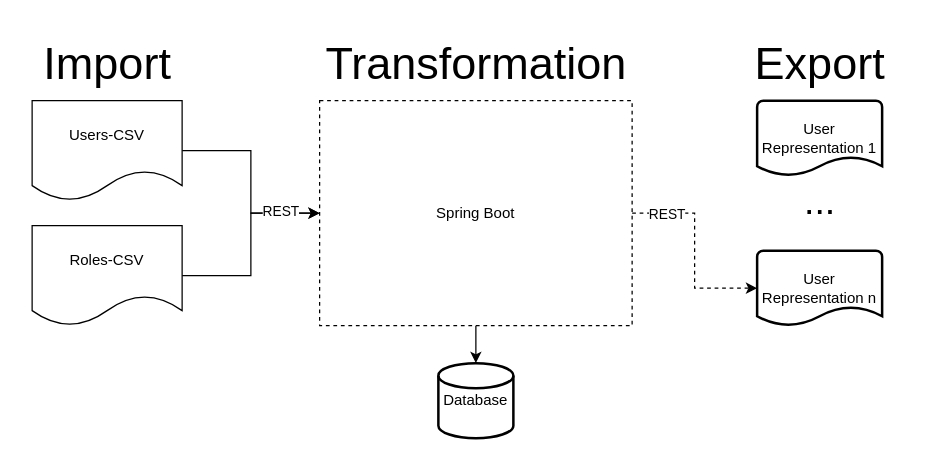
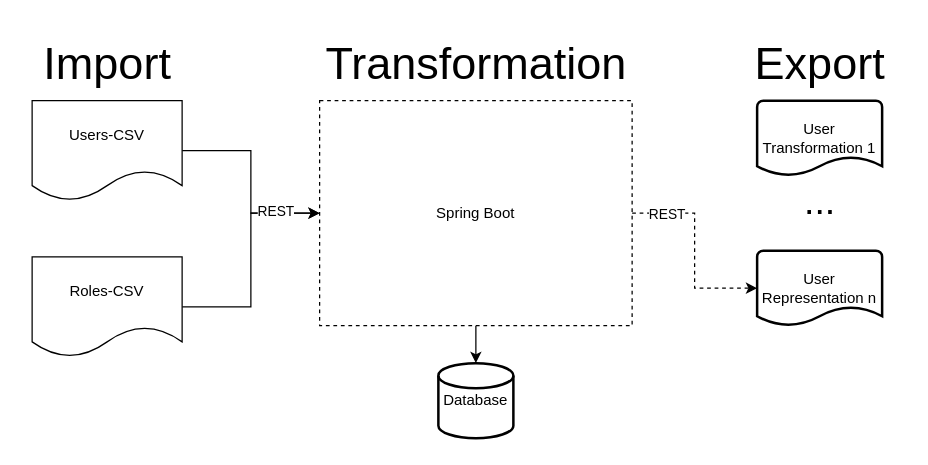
  <mxCell id="0" />
  <mxCell id="1" parent="0" />
  <mxCell id="2" style="edgeStyle=orthogonalEdgeStyle;rounded=0;orthogonalLoop=1;jettySize=auto;html=1;exitX=1;exitY=0.5;exitDx=0;exitDy=0;entryX=0;entryY=0.5;entryDx=0;entryDy=0;" parent="1" source="3" target="7" edge="1"><mxGeometry relative="1" as="geometry" /></mxCell>
  <mxCell id="3" value="Users-CSV" style="shape=document;whiteSpace=wrap;html=1;boundedLbl=1;" parent="1" vertex="1"><mxGeometry x="25" y="80" width="120" height="80" as="geometry" /></mxCell>
  <mxCell id="4" style="edgeStyle=orthogonalEdgeStyle;rounded=0;orthogonalLoop=1;jettySize=auto;html=1;exitX=1;exitY=0.5;exitDx=0;exitDy=0;entryX=0;entryY=0.5;entryDx=0;entryDy=0;" parent="1" source="6" target="7" edge="1"><mxGeometry relative="1" as="geometry" /></mxCell>
  <mxCell id="5" value="REST" style="edgeLabel;html=1;align=center;verticalAlign=middle;resizable=0;points=[];" vertex="1" connectable="0" parent="4"><mxGeometry x="0.606" y="2" relative="1" as="geometry"><mxPoint as="offset" /></mxGeometry></mxCell>
- <mxCell id="6" value="Roles-CSV" style="shape=document;whiteSpace=wrap;html=1;boundedLbl=1;" parent="1" vertex="1"><mxGeometry x="25" y="180" width="120" height="80" as="geometry" /></mxCell>
+ <mxCell id="6" value="Roles-CSV" style="shape=document;whiteSpace=wrap;html=1;boundedLbl=1;" parent="1" vertex="1"><mxGeometry x="25" y="205" width="120" height="80" as="geometry" /></mxCell>
  <mxCell id="7" value="Spring Boot" style="rounded=0;whiteSpace=wrap;html=1;dashed=1;" parent="1" vertex="1"><mxGeometry x="255" y="80" width="250" height="180" as="geometry" /></mxCell>
  <mxCell id="8" value="Database" style="strokeWidth=2;html=1;shape=mxgraph.flowchart.database;whiteSpace=wrap;" parent="1" vertex="1"><mxGeometry x="350" y="290" width="60" height="60" as="geometry" /></mxCell>
  <mxCell id="9" style="edgeStyle=orthogonalEdgeStyle;rounded=0;orthogonalLoop=1;jettySize=auto;html=1;exitX=0.5;exitY=1;exitDx=0;exitDy=0;entryX=0.5;entryY=0;entryDx=0;entryDy=0;entryPerimeter=0;" edge="1" parent="1" source="7" target="8"><mxGeometry relative="1" as="geometry" /></mxCell>
- <mxCell id="10" value="User Representation 1" style="strokeWidth=2;html=1;shape=mxgraph.flowchart.document2;whiteSpace=wrap;size=0.25;" vertex="1" parent="1"><mxGeometry x="605" y="80" width="100" height="60" as="geometry" /></mxCell>
+ <mxCell id="10" value="User Transformation 1" style="strokeWidth=2;html=1;shape=mxgraph.flowchart.document2;whiteSpace=wrap;size=0.25;" vertex="1" parent="1"><mxGeometry x="605" y="80" width="100" height="60" as="geometry" /></mxCell>
  <mxCell id="11" value="User Representation n" style="strokeWidth=2;html=1;shape=mxgraph.flowchart.document2;whiteSpace=wrap;size=0.25;" vertex="1" parent="1"><mxGeometry x="605" y="200" width="100" height="60" as="geometry" /></mxCell>
  <mxCell id="12" value="..." style="text;html=1;align=center;verticalAlign=middle;resizable=0;points=[];autosize=1;strokeColor=none;fillColor=none;fontSize=30;" vertex="1" parent="1"><mxGeometry x="630" y="135" width="50" height="50" as="geometry" /></mxCell>
  <mxCell id="13" value="Import" style="text;html=1;align=center;verticalAlign=middle;resizable=0;points=[];autosize=1;strokeColor=none;fillColor=none;fontSize=36;" vertex="1" parent="1"><mxGeometry x="20" width="130" height="60" as="geometry" y="20" /></mxCell>
  <mxCell id="14" value="Transformation" style="text;html=1;align=center;verticalAlign=middle;resizable=0;points=[];autosize=1;strokeColor=none;fillColor=none;fontSize=36;" vertex="1" parent="1"><mxGeometry x="250" width="260" height="60" as="geometry" y="20" /></mxCell>
  <mxCell id="15" value="Export" style="text;html=1;align=center;verticalAlign=middle;resizable=0;points=[];autosize=1;strokeColor=none;fillColor=none;fontSize=36;" vertex="1" parent="1"><mxGeometry x="590" width="130" height="60" as="geometry" y="20" /></mxCell>
  <mxCell id="16" style="edgeStyle=orthogonalEdgeStyle;rounded=0;orthogonalLoop=1;jettySize=auto;html=1;exitX=1;exitY=0.5;exitDx=0;exitDy=0;entryX=0;entryY=0.5;entryDx=0;entryDy=0;entryPerimeter=0;dashed=1;" edge="1" parent="1" source="7" target="11"><mxGeometry relative="1" as="geometry" /></mxCell>
  <mxCell id="17" value="REST" style="edgeLabel;html=1;align=center;verticalAlign=middle;resizable=0;points=[];" vertex="1" connectable="0" parent="16"><mxGeometry x="-0.667" y="1" relative="1" as="geometry"><mxPoint y="1" as="offset" /></mxGeometry></mxCell>
